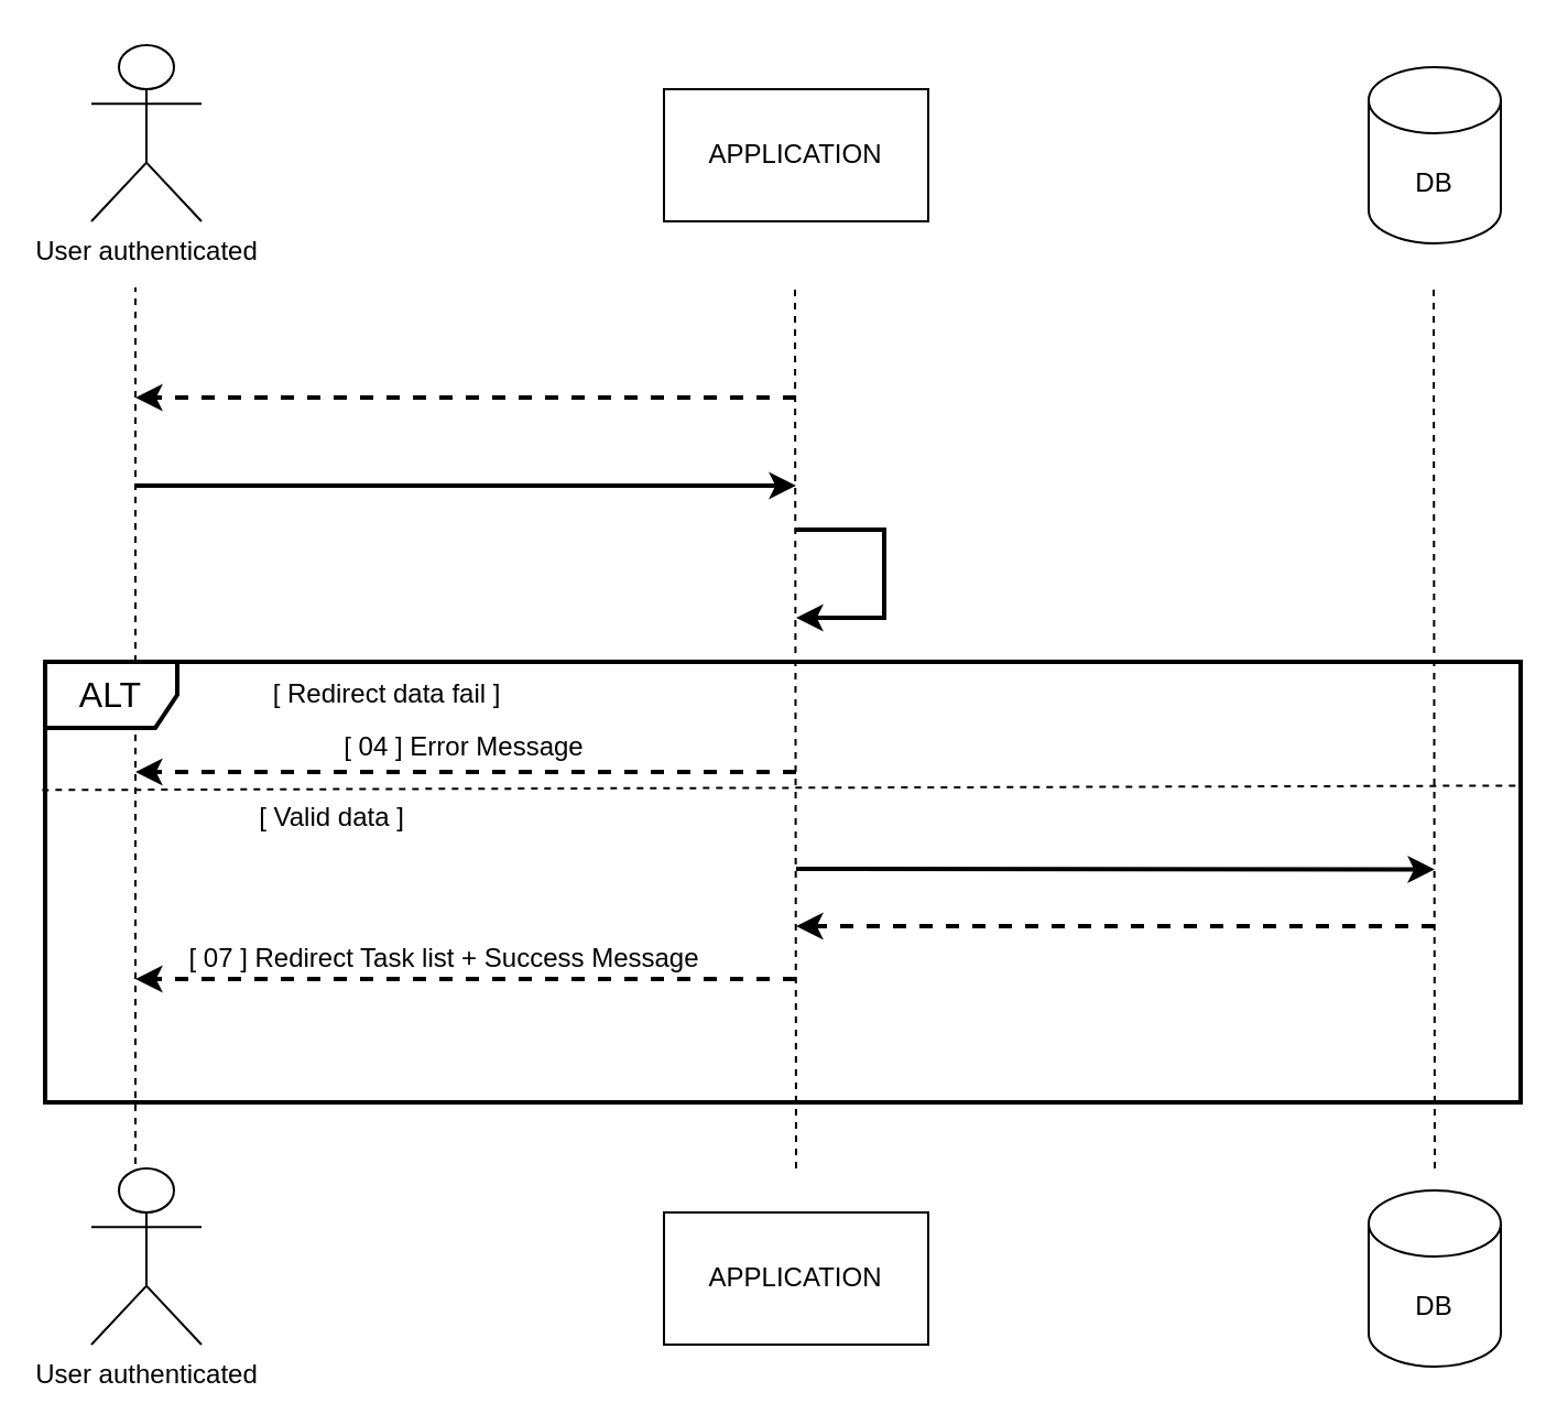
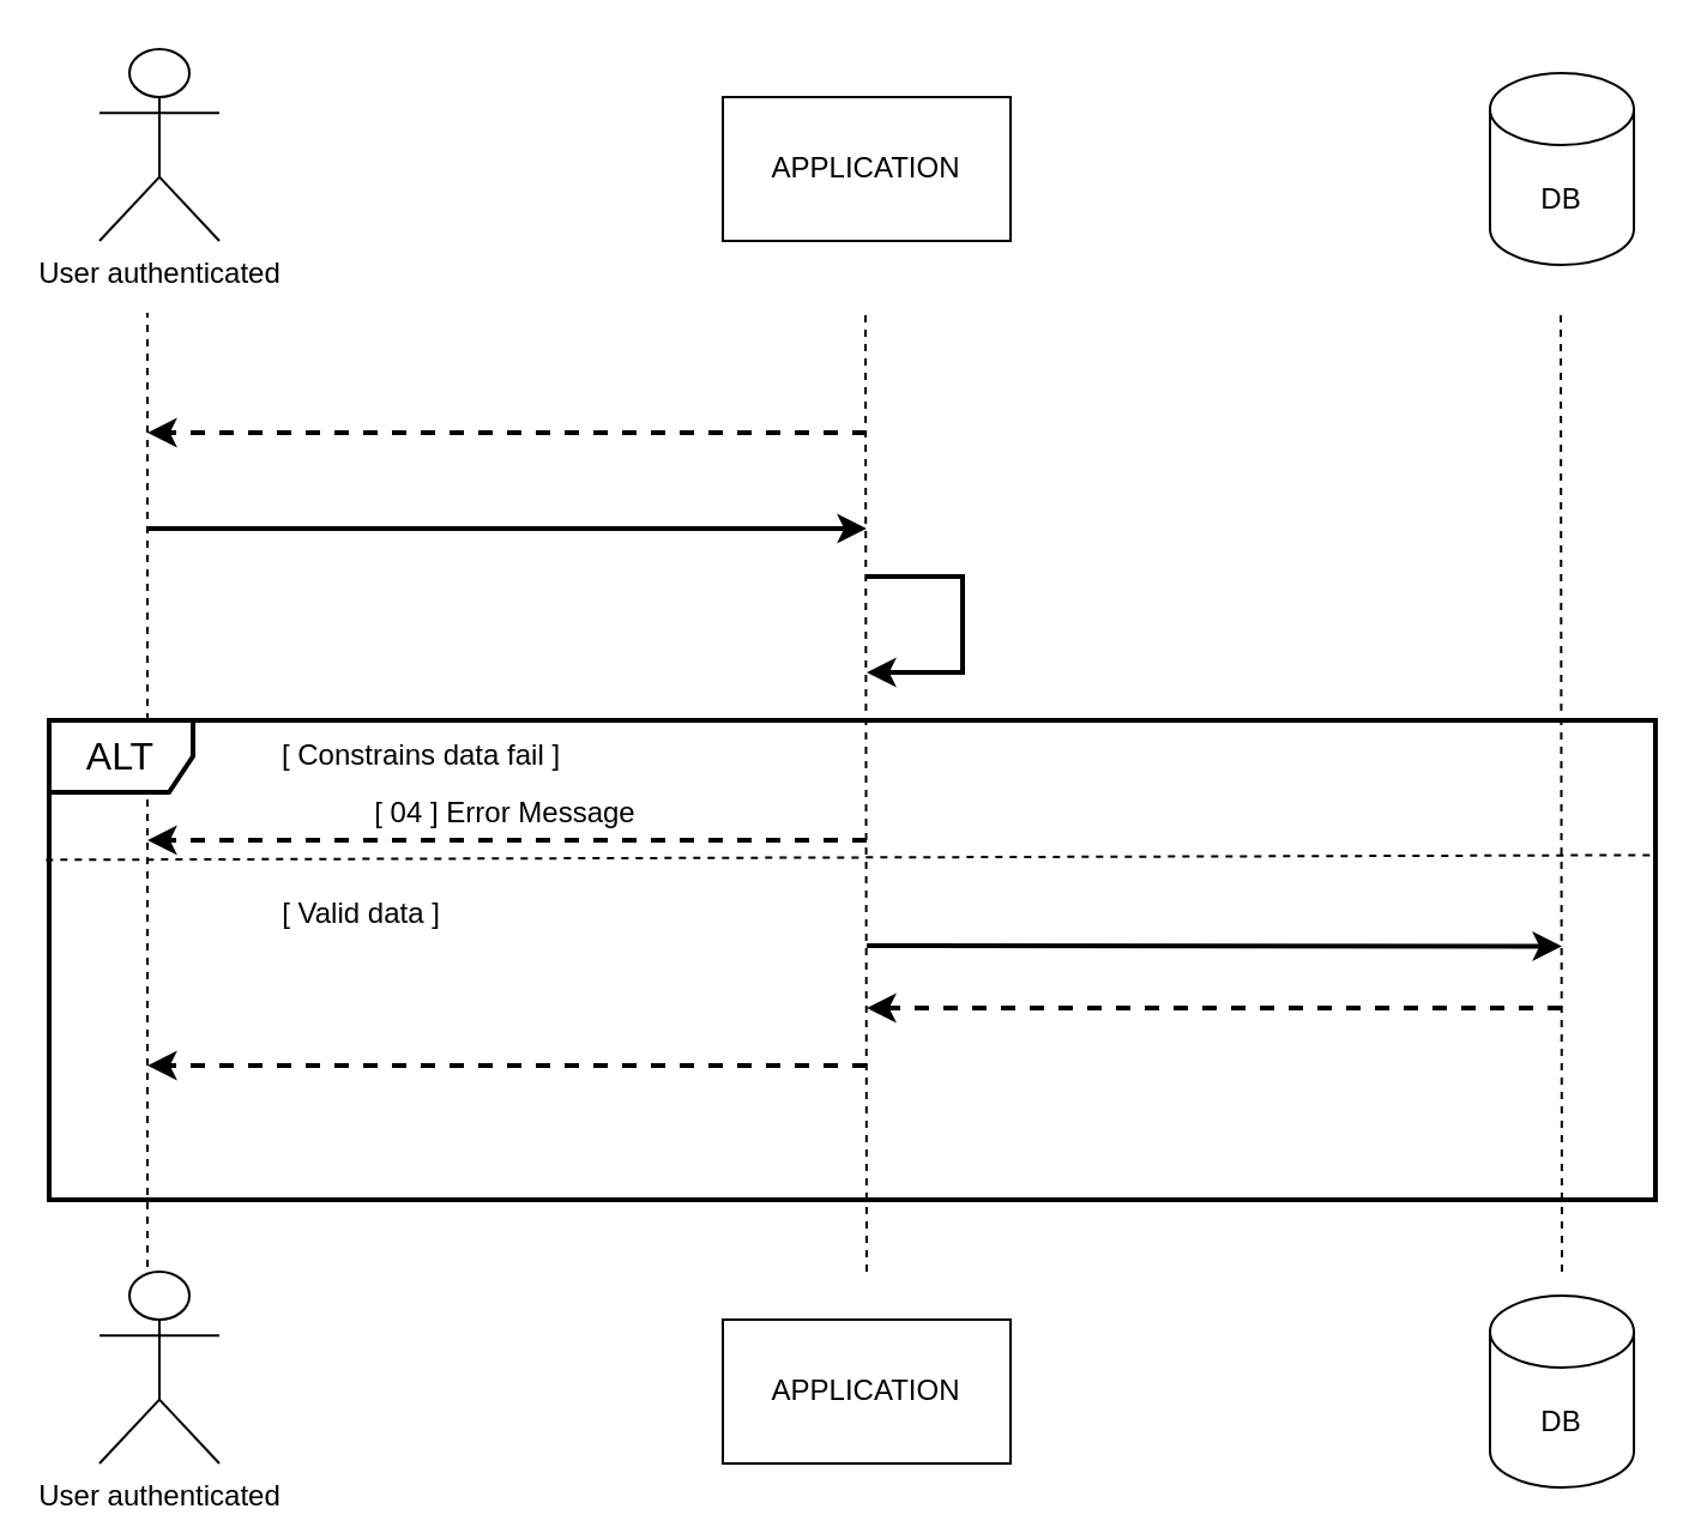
  <mxCell id="0" />
  <mxCell id="1" parent="0" />
  <mxCell id="2" value="User authenticated" style="shape=umlActor;verticalLabelPosition=bottom;verticalAlign=top;html=1;outlineConnect=0;" vertex="1" parent="1"><mxGeometry x="41" y="20" width="50" height="80" as="geometry" /></mxCell>
  <mxCell id="3" value="APPLICATION" style="rounded=0;whiteSpace=wrap;html=1;" vertex="1" parent="1"><mxGeometry x="301" y="40" width="120" height="60" as="geometry" /></mxCell>
  <mxCell id="4" value="DB" style="shape=cylinder3;whiteSpace=wrap;html=1;boundedLbl=1;backgroundOutline=1;size=15;" vertex="1" parent="1"><mxGeometry x="621" y="30" width="60" height="80" as="geometry" /></mxCell>
  <mxCell id="5" value="" style="endArrow=none;dashed=1;html=1;rounded=0;" edge="1" parent="1"><mxGeometry width="50" height="50" relative="1" as="geometry"><mxPoint x="61" y="540" as="sourcePoint" /><mxPoint x="61" y="130" as="targetPoint" /></mxGeometry></mxCell>
  <mxCell id="6" value="" style="endArrow=none;dashed=1;html=1;rounded=0;" edge="1" parent="1"><mxGeometry width="50" height="50" relative="1" as="geometry"><mxPoint x="361" y="530" as="sourcePoint" /><mxPoint x="360.5" y="130" as="targetPoint" /></mxGeometry></mxCell>
  <mxCell id="7" value="" style="endArrow=none;dashed=1;html=1;rounded=0;" edge="1" parent="1"><mxGeometry width="50" height="50" relative="1" as="geometry"><mxPoint x="651" y="530" as="sourcePoint" /><mxPoint x="650.5" y="130" as="targetPoint" /></mxGeometry></mxCell>
  <mxCell id="8" value="User authenticated" style="shape=umlActor;verticalLabelPosition=bottom;verticalAlign=top;html=1;outlineConnect=0;" vertex="1" parent="1"><mxGeometry x="41" y="530" width="50" height="80" as="geometry" /></mxCell>
  <mxCell id="9" value="APPLICATION" style="rounded=0;whiteSpace=wrap;html=1;" vertex="1" parent="1"><mxGeometry x="301" y="550" width="120" height="60" as="geometry" /></mxCell>
  <mxCell id="10" value="DB" style="shape=cylinder3;whiteSpace=wrap;html=1;boundedLbl=1;backgroundOutline=1;size=15;" vertex="1" parent="1"><mxGeometry x="621" y="540" width="60" height="80" as="geometry" /></mxCell>
  <mxCell id="11" value="" style="endArrow=classic;html=1;rounded=0;dashed=1;strokeWidth=2;" edge="1" parent="1"><mxGeometry width="50" height="50" relative="1" as="geometry"><mxPoint x="361" y="180" as="sourcePoint" /><mxPoint x="61" y="180" as="targetPoint" /></mxGeometry></mxCell>
  <mxCell id="12" value="" style="endArrow=none;html=1;rounded=0;strokeWidth=2;endFill=0;startArrow=classic;startFill=1;" edge="1" parent="1"><mxGeometry width="50" height="50" relative="1" as="geometry"><mxPoint x="361" y="220" as="sourcePoint" /><mxPoint x="61" y="220" as="targetPoint" /></mxGeometry></mxCell>
  <mxCell id="13" value="&lt;font style=&quot;font-size: 16px;&quot;&gt;ALT&lt;/font&gt;" style="shape=umlFrame;whiteSpace=wrap;html=1;strokeWidth=2;" vertex="1" parent="1"><mxGeometry x="20" y="300" width="670" height="200" as="geometry" /></mxCell>
  <mxCell id="14" value="" style="endArrow=classic;html=1;rounded=0;strokeWidth=2;endFill=1;startArrow=none;startFill=0;dashed=1;" edge="1" parent="13"><mxGeometry width="50" height="50" relative="1" as="geometry"><mxPoint x="631" y="120.005" as="sourcePoint" /><mxPoint x="341" y="120.005" as="targetPoint" /></mxGeometry></mxCell>
- <mxCell id="15" value="[ Redirect data fail ]" style="text;html=1;align=center;verticalAlign=middle;resizable=0;points=[];autosize=1;strokeColor=none;fillColor=none;" vertex="1" parent="13"><mxGeometry x="85" width="140" height="30" as="geometry" /></mxCell>
+ <mxCell id="15" value="[ Constrains data fail ]" style="text;html=1;align=center;verticalAlign=middle;resizable=0;points=[];autosize=1;strokeColor=none;fillColor=none;" vertex="1" parent="13"><mxGeometry x="85" width="140" height="30" as="geometry" /></mxCell>
  <mxCell id="16" value="" style="endArrow=classic;html=1;rounded=0;dashed=1;strokeWidth=2;" edge="1" parent="13"><mxGeometry width="50" height="50" relative="1" as="geometry"><mxPoint x="341" y="144" as="sourcePoint" /><mxPoint x="41" y="144" as="targetPoint" /></mxGeometry></mxCell>
- <mxCell id="17" value="[ 07 ] Redirect Task list + Success Message" style="text;html=1;align=center;verticalAlign=middle;resizable=0;points=[];autosize=1;strokeColor=none;fillColor=none;" vertex="1" parent="13"><mxGeometry x="51" y="120.001" width="260" height="30" as="geometry" /></mxCell>
  <mxCell id="18" value="" style="endArrow=none;html=1;rounded=0;strokeWidth=2;endFill=0;startArrow=classic;startFill=1;" edge="1" parent="13"><mxGeometry width="50" height="50" relative="1" as="geometry"><mxPoint x="631" y="94.26" as="sourcePoint" /><mxPoint x="341" y="93.997" as="targetPoint" /></mxGeometry></mxCell>
- <mxCell id="19" value="[ Valid data ]" style="text;html=1;align=center;verticalAlign=middle;resizable=0;points=[];autosize=1;strokeColor=none;fillColor=none;" vertex="1" parent="13"><mxGeometry x="85" y="56.0" width="90" height="30" as="geometry" /></mxCell>
+ <mxCell id="19" value="[ Valid data ]" style="text;html=1;align=center;verticalAlign=middle;resizable=0;points=[];autosize=1;strokeColor=none;fillColor=none;" vertex="1" parent="13"><mxGeometry x="85" y="66" width="90" height="30" as="geometry" /></mxCell>
  <mxCell id="20" value="[ 04 ] Error Message" style="text;html=1;align=center;verticalAlign=middle;resizable=0;points=[];autosize=1;strokeColor=none;fillColor=none;" vertex="1" parent="13"><mxGeometry x="125" y="24" width="130" height="30" as="geometry" /></mxCell>
  <mxCell id="21" value="" style="endArrow=classic;html=1;rounded=0;dashed=1;strokeWidth=2;" edge="1" parent="1"><mxGeometry width="50" height="50" relative="1" as="geometry"><mxPoint x="361" y="350" as="sourcePoint" /><mxPoint x="61" y="350" as="targetPoint" /></mxGeometry></mxCell>
  <mxCell id="22" value="" style="endArrow=none;dashed=1;html=1;strokeWidth=1;rounded=0;fontSize=16;exitX=-0.002;exitY=0.291;exitDx=0;exitDy=0;exitPerimeter=0;entryX=1;entryY=0.281;entryDx=0;entryDy=0;entryPerimeter=0;" edge="1" parent="1" source="13" target="13"><mxGeometry width="50" height="50" relative="1" as="geometry"><mxPoint x="331" y="330" as="sourcePoint" /><mxPoint x="381" y="280" as="targetPoint" /></mxGeometry></mxCell>
  <mxCell id="23" value="" style="endArrow=none;html=1;rounded=0;strokeWidth=2;endFill=0;startArrow=classic;startFill=1;" edge="1" parent="1"><mxGeometry width="50" height="50" relative="1" as="geometry"><mxPoint x="361" y="280" as="sourcePoint" /><mxPoint x="361" y="240" as="targetPoint" /><Array as="points"><mxPoint x="401" y="280" /><mxPoint x="401" y="240" /></Array></mxGeometry></mxCell>
